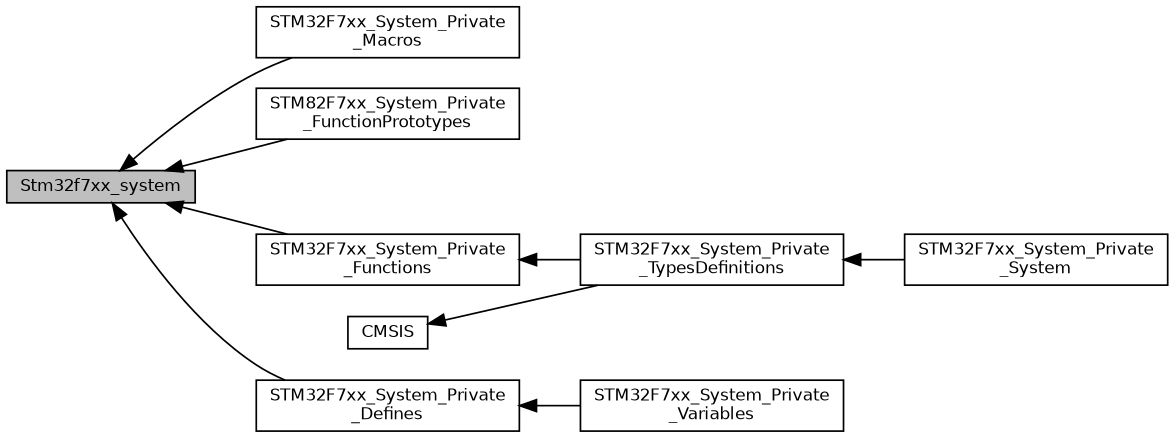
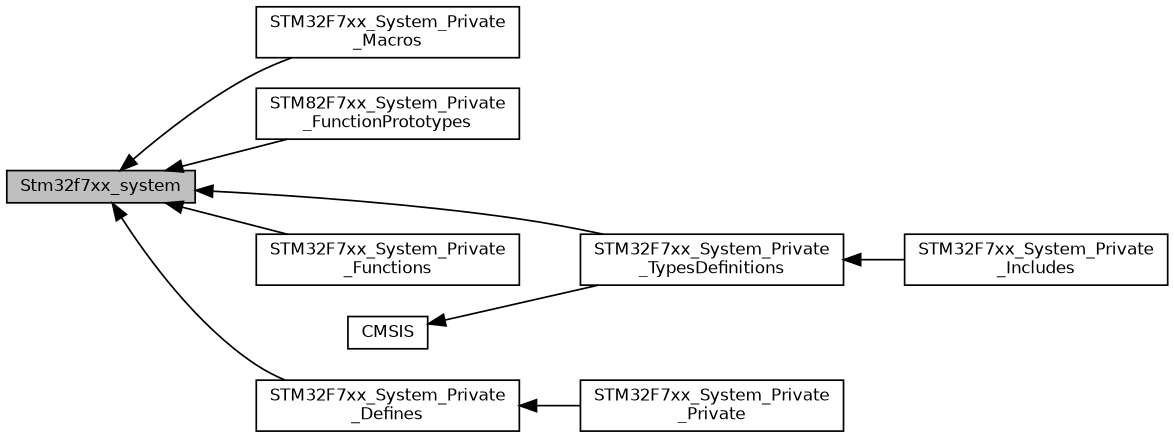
  digraph {
    rankdir=LR
    node [color=black fillcolor=white fontname=Helvetica fontsize=10 shape=box style=filled]
    edge [dir=back fontname=Helvetica fontsize=10 labelfontname=Helvetica labelfontsize=10 shape=plaintext style=solid]
-   n1 [height=0.2 label="STM32F7xx_System_Private\l_Variables" width=0.4]
+   n1 [height=0.2 label="STM32F7xx_System_Private\l_Private" width=0.4]
    n2 [height=0.2 label="STM82F7xx_System_Private\l_FunctionPrototypes" width=0.4]
    n3 [fillcolor=grey75 fontcolor=black height=0.2 label=Stm32f7xx_system width=0.4]
    n4 [height=0.2 label="STM32F7xx_System_Private\l_TypesDefinitions" width=0.4]
    n5 [height=0.2 label="STM32F7xx_System_Private\l_Defines" width=0.4]
    n6 [height=0.2 label="STM32F7xx_System_Private\l_Functions" width=0.4]
    n7 [height=0.2 label="STM32F7xx_System_Private\l_Macros" width=0.4]
-   n8 [height=0.2 label="STM32F7xx_System_Private\l_System" width=0.4]
+   n8 [height=0.2 label="STM32F7xx_System_Private\l_Includes" width=0.4]
    n9 [height=0.2 label=CMSIS width=0.4]
    n3 -> n2
-   n6 -> n4
+   n3 -> n4
    n3 -> n5
    n3 -> n6
    n3 -> n7
    n4 -> n8
    n5 -> n1
    n9 -> n4
  }
